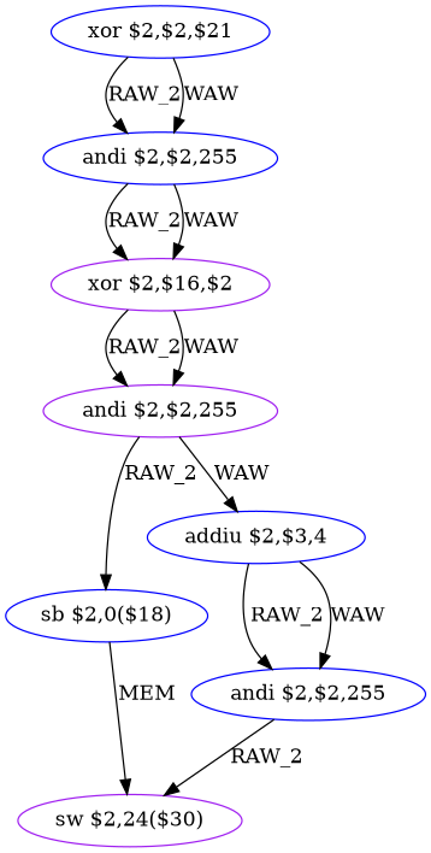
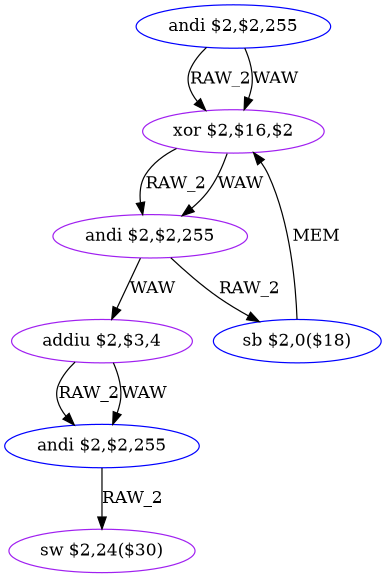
  digraph {
    node [color=blue shape=ellipse]
-   n1 [label="xor $2,$2,$21"]
    n2 [label="andi $2,$2,255"]
    n3 [color=purple label="xor $2,$16,$2"]
    n4 [color=purple label="andi $2,$2,255"]
    n5 [label="sb $2,0($18)"]
-   n6 [label="addiu $2,$3,4"]
+   n6 [color=purple label="addiu $2,$3,4"]
    n7 [color=purple label="sw $2,24($30)"]
    n8 [label="andi $2,$2,255"]
-   n1 -> n2 [label=RAW_2]
-   n1 -> n2 [label=WAW]
    n2 -> n3 [label=RAW_2]
    n2 -> n3 [label=WAW]
    n3 -> n4 [label=RAW_2]
    n3 -> n4 [label=WAW]
    n4 -> n5 [label=RAW_2]
    n4 -> n6 [label=WAW]
-   n5 -> n7 [label=MEM]
+   n5 -> n3 [label=MEM]
    n6 -> n8 [label=RAW_2]
    n6 -> n8 [label=WAW]
    n8 -> n7 [label=RAW_2]
  }
